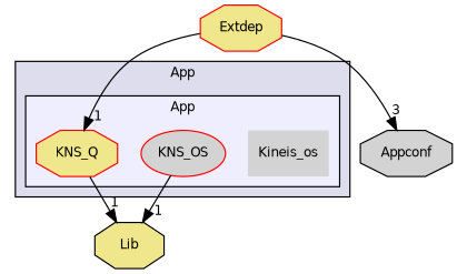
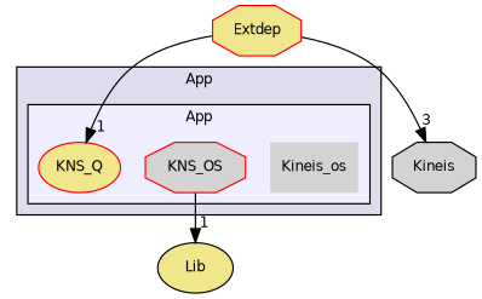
  digraph {
    compound=true
    node [fillcolor=lightgrey fontname=Helvetica fontsize=10 shape=octagon style=filled]
    edge [headlabel=1 labeldistance=1.5 labelfontname=Helvetica labelfontsize=10]
    n1 [label=Kineis_os shape=plaintext]
-   n2 [color=red label=KNS_OS shape=ellipse]
-   n3 [color=red fillcolor=khaki label=KNS_Q]
-   n4 [fillcolor=khaki label=Lib]
-   n5 [label=Appconf]
+   n2 [color=red label=KNS_OS]
+   n3 [color=red fillcolor=khaki label=KNS_Q shape=ellipse]
+   n4 [fillcolor=khaki label=Lib shape=ellipse]
+   n5 [label=Kineis]
    n6 [color=red fillcolor=khaki label=Extdep]
    subgraph cluster_1 {
      bgcolor="#ddddee"
      fontname=Helvetica
      fontsize=10
      label=App
      pencolor=black
      subgraph cluster_2 {
        bgcolor="#eeeeff"
        fontname=Helvetica
        fontsize=10
        label=App
        pencolor=black
        n1
        n2
        n3
      }
    }
    n2 -> n4
-   n3 -> n4
    n6 -> n3
    n6 -> n5 [headlabel=3]
  }
